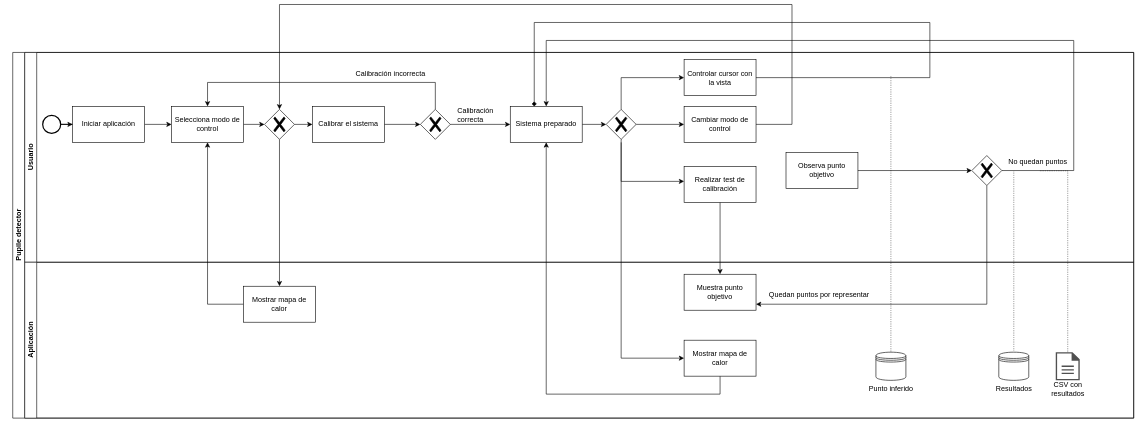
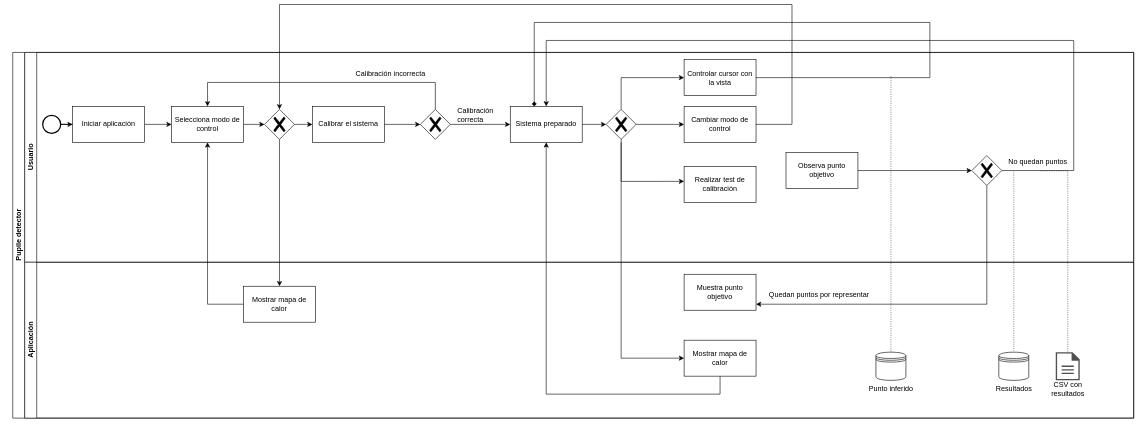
  <mxCell id="0" />
  <mxCell id="1" parent="0" />
  <mxCell id="2" value="Pupile detector" style="swimlane;childLayout=stackLayout;resizeParent=1;resizeParentMax=0;horizontal=0;startSize=20;horizontalStack=0;html=1;" vertex="1" parent="1"><mxGeometry x="20" y="20" width="1870" height="610" as="geometry" /></mxCell>
  <mxCell id="3" style="edgeStyle=orthogonalEdgeStyle;rounded=0;orthogonalLoop=1;jettySize=auto;html=1;" edge="1" parent="2" source="14" target="44"><mxGeometry relative="1" as="geometry" /></mxCell>
  <mxCell id="4" style="edgeStyle=orthogonalEdgeStyle;rounded=0;orthogonalLoop=1;jettySize=auto;html=1;" edge="1" parent="2" source="30" target="45"><mxGeometry relative="1" as="geometry"><Array as="points"><mxPoint x="1625" y="420" /></Array></mxGeometry></mxCell>
- <mxCell id="5" style="edgeStyle=orthogonalEdgeStyle;rounded=0;orthogonalLoop=1;jettySize=auto;html=1;entryX=0.5;entryY=0;entryDx=0;entryDy=0;" edge="1" parent="2" source="27" target="45"><mxGeometry relative="1" as="geometry" /></mxCell>
  <mxCell id="6" style="edgeStyle=orthogonalEdgeStyle;rounded=0;orthogonalLoop=1;jettySize=auto;html=1;" edge="1" parent="2" source="44" target="22"><mxGeometry relative="1" as="geometry"><Array as="points"><mxPoint x="325" y="420" /></Array></mxGeometry></mxCell>
  <mxCell id="7" style="edgeStyle=orthogonalEdgeStyle;rounded=0;orthogonalLoop=1;jettySize=auto;html=1;endArrow=none;endFill=0;dashed=1;dashPattern=1 2;entryX=0.525;entryY=1.014;entryDx=0;entryDy=0;entryPerimeter=0;" edge="1" parent="2" source="47" target="39"><mxGeometry relative="1" as="geometry"><mxPoint x="1560" y="200" as="targetPoint" /><Array as="points"><mxPoint x="1760" y="197" /></Array></mxGeometry></mxCell>
  <mxCell id="8" value="Usuario" style="swimlane;startSize=20;horizontal=0;html=1;" vertex="1" parent="2"><mxGeometry x="20" width="1850" height="350" as="geometry" /></mxCell>
  <mxCell id="9" style="edgeStyle=orthogonalEdgeStyle;rounded=0;orthogonalLoop=1;jettySize=auto;html=1;" edge="1" parent="8" source="10" target="12"><mxGeometry relative="1" as="geometry"><mxPoint x="100" y="130" as="targetPoint" /></mxGeometry></mxCell>
  <mxCell id="10" value="" style="strokeWidth=2;html=1;shape=mxgraph.flowchart.start_2;whiteSpace=wrap;direction=south;" vertex="1" parent="8"><mxGeometry x="30" y="105" width="30" height="30" as="geometry" /></mxCell>
  <mxCell id="11" style="edgeStyle=orthogonalEdgeStyle;rounded=0;orthogonalLoop=1;jettySize=auto;html=1;entryX=0;entryY=0.5;entryDx=0;entryDy=0;" edge="1" parent="8" source="12" target="22"><mxGeometry relative="1" as="geometry" /></mxCell>
  <mxCell id="12" value="Iniciar aplicación" style="rounded=0;whiteSpace=wrap;html=1;direction=west;" vertex="1" parent="8"><mxGeometry x="80" y="90" width="120" height="60" as="geometry" /></mxCell>
  <mxCell id="13" style="edgeStyle=orthogonalEdgeStyle;rounded=0;orthogonalLoop=1;jettySize=auto;html=1;entryX=0;entryY=0.5;entryDx=0;entryDy=0;" edge="1" parent="8" source="14"><mxGeometry relative="1" as="geometry"><mxPoint x="480" y="120" as="targetPoint" /></mxGeometry></mxCell>
  <mxCell id="14" value="" style="points=[[0.25,0.25,0],[0.5,0,0],[0.75,0.25,0],[1,0.5,0],[0.75,0.75,0],[0.5,1,0],[0.25,0.75,0],[0,0.5,0]];shape=mxgraph.bpmn.gateway2;html=1;verticalLabelPosition=bottom;labelBackgroundColor=#ffffff;verticalAlign=top;align=center;perimeter=rhombusPerimeter;outlineConnect=0;outline=none;symbol=none;gwType=exclusive;" vertex="1" parent="8"><mxGeometry x="400" y="95" width="50" height="50" as="geometry" /></mxCell>
  <mxCell id="15" style="edgeStyle=orthogonalEdgeStyle;rounded=0;orthogonalLoop=1;jettySize=auto;html=1;entryX=0;entryY=0.5;entryDx=0;entryDy=0;entryPerimeter=0;exitX=1;exitY=0.5;exitDx=0;exitDy=0;" edge="1" parent="8" source="22" target="14"><mxGeometry relative="1" as="geometry"><mxPoint x="370" y="120" as="sourcePoint" /></mxGeometry></mxCell>
  <mxCell id="16" style="edgeStyle=orthogonalEdgeStyle;rounded=0;orthogonalLoop=1;jettySize=auto;html=1;" edge="1" parent="8" source="17" target="20"><mxGeometry relative="1" as="geometry" /></mxCell>
  <mxCell id="17" value="Calibrar el sistema" style="rounded=0;whiteSpace=wrap;html=1;" vertex="1" parent="8"><mxGeometry x="480" y="90" width="120" height="60" as="geometry" /></mxCell>
  <mxCell id="18" style="edgeStyle=orthogonalEdgeStyle;rounded=0;orthogonalLoop=1;jettySize=auto;html=1;" edge="1" parent="8" source="20" target="22"><mxGeometry relative="1" as="geometry"><Array as="points"><mxPoint x="685" y="50" /><mxPoint x="305" y="50" /></Array></mxGeometry></mxCell>
  <mxCell id="19" style="edgeStyle=orthogonalEdgeStyle;rounded=0;orthogonalLoop=1;jettySize=auto;html=1;" edge="1" parent="8" source="20" target="32"><mxGeometry relative="1" as="geometry" /></mxCell>
  <mxCell id="20" value="" style="points=[[0.25,0.25,0],[0.5,0,0],[0.75,0.25,0],[1,0.5,0],[0.75,0.75,0],[0.5,1,0],[0.25,0.75,0],[0,0.5,0]];shape=mxgraph.bpmn.gateway2;html=1;verticalLabelPosition=bottom;labelBackgroundColor=#ffffff;verticalAlign=top;align=center;perimeter=rhombusPerimeter;outlineConnect=0;outline=none;symbol=none;gwType=exclusive;" vertex="1" parent="8"><mxGeometry x="660" y="95" width="50" height="50" as="geometry" /></mxCell>
  <mxCell id="21" value="Calibración incorrecta" style="text;html=1;align=center;verticalAlign=middle;resizable=0;points=[];autosize=1;strokeColor=none;fillColor=none;" vertex="1" parent="8"><mxGeometry x="540" y="20" width="140" height="30" as="geometry" /></mxCell>
  <mxCell id="22" value="Selecciona modo de control" style="whiteSpace=wrap;html=1;" vertex="1" parent="8"><mxGeometry x="245" y="90" width="120" height="60" as="geometry" /></mxCell>
  <mxCell id="23" style="edgeStyle=orthogonalEdgeStyle;rounded=0;orthogonalLoop=1;jettySize=auto;html=1;endArrow=diamond;" edge="1" parent="8" source="24" target="32"><mxGeometry relative="1" as="geometry"><Array as="points"><mxPoint x="1510" y="42" /><mxPoint x="1510" y="-50" /><mxPoint x="850" y="-50" /></Array></mxGeometry></mxCell>
  <mxCell id="24" value="Controlar cursor con la vista" style="whiteSpace=wrap;html=1;" vertex="1" parent="8"><mxGeometry x="1100" y="12" width="120" height="60" as="geometry" /></mxCell>
  <mxCell id="25" style="edgeStyle=orthogonalEdgeStyle;rounded=0;orthogonalLoop=1;jettySize=auto;html=1;" edge="1" parent="8" source="26" target="14"><mxGeometry relative="1" as="geometry"><Array as="points"><mxPoint x="1280" y="120" /><mxPoint x="1280" y="-80" /><mxPoint x="425" y="-80" /></Array></mxGeometry></mxCell>
  <mxCell id="26" value="Cambiar modo de control" style="whiteSpace=wrap;html=1;" vertex="1" parent="8"><mxGeometry x="1100" y="90" width="120" height="60" as="geometry" /></mxCell>
  <mxCell id="27" value="Realizar test de calibración" style="whiteSpace=wrap;html=1;" vertex="1" parent="8"><mxGeometry x="1100" y="190" width="120" height="60" as="geometry" /></mxCell>
  <mxCell id="28" value="Observa punto objetivo" style="whiteSpace=wrap;html=1;" vertex="1" parent="8"><mxGeometry x="1270" y="167" width="120" height="60" as="geometry" /></mxCell>
  <mxCell id="29" style="edgeStyle=orthogonalEdgeStyle;rounded=0;orthogonalLoop=1;jettySize=auto;html=1;" edge="1" parent="8" source="30" target="32"><mxGeometry relative="1" as="geometry"><Array as="points"><mxPoint x="1750" y="197" /><mxPoint x="1750" y="-20" /><mxPoint x="870" y="-20" /></Array></mxGeometry></mxCell>
  <mxCell id="30" value="" style="points=[[0.25,0.25,0],[0.5,0,0],[0.75,0.25,0],[1,0.5,0],[0.75,0.75,0],[0.5,1,0],[0.25,0.75,0],[0,0.5,0]];shape=mxgraph.bpmn.gateway2;html=1;verticalLabelPosition=bottom;labelBackgroundColor=#ffffff;verticalAlign=top;align=center;perimeter=rhombusPerimeter;outlineConnect=0;outline=none;symbol=none;gwType=exclusive;" vertex="1" parent="8"><mxGeometry x="1580" y="172" width="50" height="50" as="geometry" /></mxCell>
  <mxCell id="31" style="edgeStyle=orthogonalEdgeStyle;rounded=0;orthogonalLoop=1;jettySize=auto;html=1;" edge="1" parent="8" source="32" target="36"><mxGeometry relative="1" as="geometry" /></mxCell>
  <mxCell id="32" value="Sistema preparado" style="rounded=0;whiteSpace=wrap;html=1;" vertex="1" parent="8"><mxGeometry x="810" y="90" width="120" height="60" as="geometry" /></mxCell>
  <mxCell id="33" style="edgeStyle=orthogonalEdgeStyle;rounded=0;orthogonalLoop=1;jettySize=auto;html=1;" edge="1" parent="8" source="36" target="26"><mxGeometry relative="1" as="geometry" /></mxCell>
  <mxCell id="34" style="edgeStyle=orthogonalEdgeStyle;rounded=0;orthogonalLoop=1;jettySize=auto;html=1;" edge="1" parent="8" source="36" target="24"><mxGeometry relative="1" as="geometry"><Array as="points"><mxPoint x="995" y="42" /></Array></mxGeometry></mxCell>
  <mxCell id="35" style="edgeStyle=orthogonalEdgeStyle;rounded=0;orthogonalLoop=1;jettySize=auto;html=1;" edge="1" parent="8"><mxGeometry relative="1" as="geometry"><mxPoint x="995.034" y="149.996" as="sourcePoint" /><mxPoint x="1100" y="215.064" as="targetPoint" /><Array as="points"><mxPoint x="995" y="215.03" /></Array></mxGeometry></mxCell>
  <mxCell id="36" value="" style="points=[[0.25,0.25,0],[0.5,0,0],[0.75,0.25,0],[1,0.5,0],[0.75,0.75,0],[0.5,1,0],[0.25,0.75,0],[0,0.5,0]];shape=mxgraph.bpmn.gateway2;html=1;verticalLabelPosition=bottom;labelBackgroundColor=#ffffff;verticalAlign=top;align=center;perimeter=rhombusPerimeter;outlineConnect=0;outline=none;symbol=none;gwType=exclusive;" vertex="1" parent="8"><mxGeometry x="970" y="95" width="50" height="50" as="geometry" /></mxCell>
  <mxCell id="37" value="Calibración&amp;nbsp;&lt;div&gt;correcta&lt;/div&gt;" style="text;html=1;align=left;verticalAlign=middle;resizable=0;points=[];autosize=1;strokeColor=none;fillColor=none;" vertex="1" parent="8"><mxGeometry x="720" y="85" width="90" height="40" as="geometry" /></mxCell>
  <mxCell id="38" style="edgeStyle=orthogonalEdgeStyle;rounded=0;orthogonalLoop=1;jettySize=auto;html=1;entryX=0;entryY=0.5;entryDx=0;entryDy=0;entryPerimeter=0;" edge="1" parent="8" source="28" target="30"><mxGeometry relative="1" as="geometry" /></mxCell>
  <mxCell id="39" value="No quedan puntos" style="text;html=1;align=center;verticalAlign=middle;resizable=0;points=[];autosize=1;strokeColor=none;fillColor=none;" vertex="1" parent="8"><mxGeometry x="1630" y="167" width="120" height="30" as="geometry" /></mxCell>
  <mxCell id="40" style="edgeStyle=orthogonalEdgeStyle;rounded=0;orthogonalLoop=1;jettySize=auto;html=1;endArrow=none;endFill=0;dashed=1;dashPattern=1 2;" edge="1" parent="8"><mxGeometry relative="1" as="geometry"><mxPoint x="1650" y="197" as="targetPoint" /><mxPoint x="1650.034" y="497" as="sourcePoint" /></mxGeometry></mxCell>
  <mxCell id="41" style="edgeStyle=orthogonalEdgeStyle;rounded=0;orthogonalLoop=1;jettySize=auto;html=1;" edge="1" parent="2" source="36" target="49"><mxGeometry relative="1" as="geometry"><Array as="points"><mxPoint x="1015" y="510" /></Array></mxGeometry></mxCell>
  <mxCell id="42" style="edgeStyle=orthogonalEdgeStyle;rounded=0;orthogonalLoop=1;jettySize=auto;html=1;" edge="1" parent="2" source="49" target="32"><mxGeometry relative="1" as="geometry"><Array as="points"><mxPoint x="1180" y="570" /><mxPoint x="890" y="570" /></Array></mxGeometry></mxCell>
  <mxCell id="43" value="Aplicación" style="swimlane;startSize=20;horizontal=0;html=1;" vertex="1" parent="2"><mxGeometry x="20" y="350" width="1850" height="260" as="geometry" /></mxCell>
  <mxCell id="44" value="Mostrar mapa de calor" style="rounded=0;whiteSpace=wrap;html=1;" vertex="1" parent="43"><mxGeometry x="365" y="40" width="120" height="60" as="geometry" /></mxCell>
  <mxCell id="45" value="Muestra punto objetivo" style="whiteSpace=wrap;html=1;" vertex="1" parent="43"><mxGeometry x="1100" y="20" width="120" height="60" as="geometry" /></mxCell>
  <mxCell id="46" value="Quedan puntos por representar" style="text;html=1;align=center;verticalAlign=middle;resizable=0;points=[];autosize=1;strokeColor=none;fillColor=none;" vertex="1" parent="43"><mxGeometry x="1230" y="40" width="190" height="30" as="geometry" /></mxCell>
  <mxCell id="47" value="" style="sketch=0;pointerEvents=1;shadow=0;dashed=0;html=1;strokeColor=none;fillColor=#505050;labelPosition=center;verticalLabelPosition=bottom;verticalAlign=top;outlineConnect=0;align=center;shape=mxgraph.office.concepts.document;" vertex="1" parent="43"><mxGeometry x="1720" y="150" width="40" height="47" as="geometry" /></mxCell>
  <mxCell id="48" value="" style="shape=datastore;html=1;labelPosition=center;verticalLabelPosition=bottom;align=center;verticalAlign=top;" vertex="1" parent="43"><mxGeometry x="1625" y="150" width="50" height="47" as="geometry" /></mxCell>
  <mxCell id="49" value="Mostrar mapa de calor" style="whiteSpace=wrap;html=1;" vertex="1" parent="43"><mxGeometry x="1100" y="130" width="120" height="60" as="geometry" /></mxCell>
  <mxCell id="50" style="edgeStyle=orthogonalEdgeStyle;rounded=0;orthogonalLoop=1;jettySize=auto;html=1;endArrow=none;endFill=0;dashed=1;dashPattern=1 2;" edge="1" parent="43" source="51"><mxGeometry relative="1" as="geometry"><mxPoint x="1445" y="-310" as="targetPoint" /></mxGeometry></mxCell>
  <mxCell id="51" value="" style="shape=datastore;html=1;labelPosition=center;verticalLabelPosition=bottom;align=center;verticalAlign=top;" vertex="1" parent="43"><mxGeometry x="1420" y="150" width="50" height="47" as="geometry" /></mxCell>
  <mxCell id="52" value="Punto inferido" style="text;html=1;align=center;verticalAlign=middle;resizable=0;points=[];autosize=1;strokeColor=none;fillColor=none;" vertex="1" parent="43"><mxGeometry x="1395" y="197" width="100" height="30" as="geometry" /></mxCell>
  <mxCell id="53" value="Resultados" style="text;html=1;align=center;verticalAlign=middle;resizable=0;points=[];autosize=1;strokeColor=none;fillColor=none;" vertex="1" parent="43"><mxGeometry x="1610" y="197" width="80" height="30" as="geometry" /></mxCell>
  <mxCell id="54" value="CSV con&lt;div&gt;resultados&lt;/div&gt;" style="text;html=1;align=center;verticalAlign=middle;resizable=0;points=[];autosize=1;strokeColor=none;fillColor=none;" vertex="1" parent="43"><mxGeometry x="1700" y="192" width="80" height="40" as="geometry" /></mxCell>
